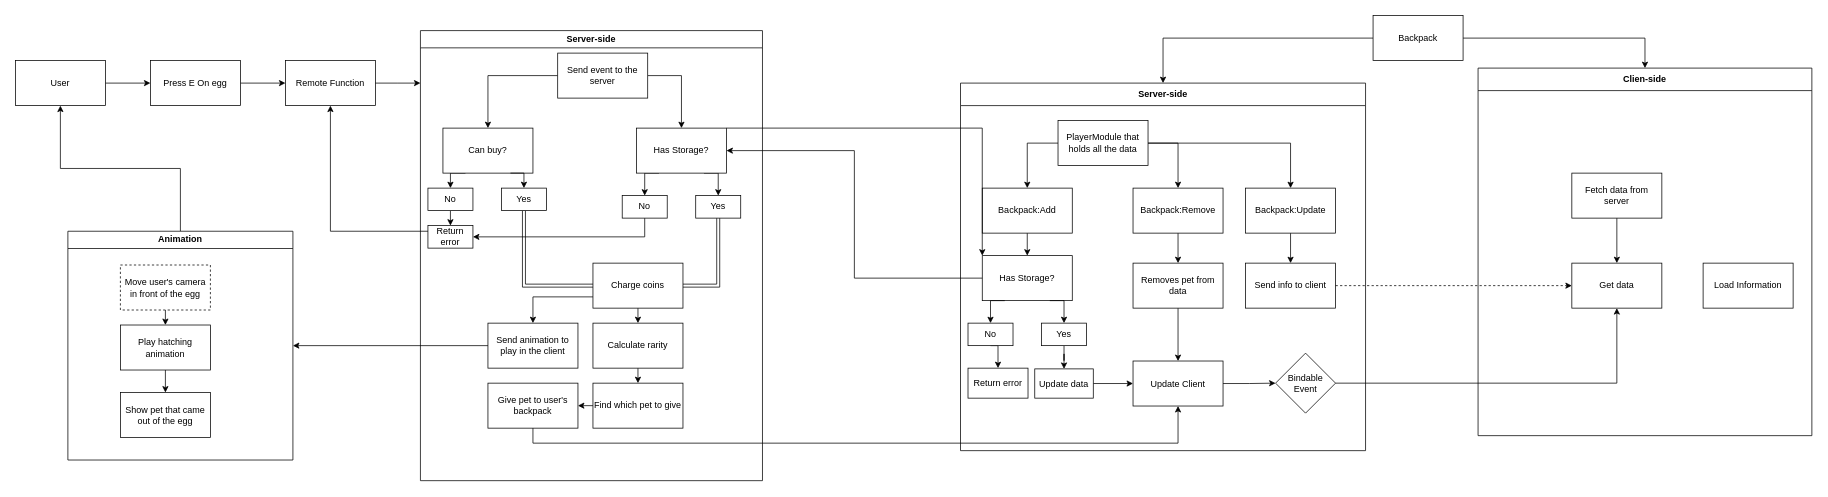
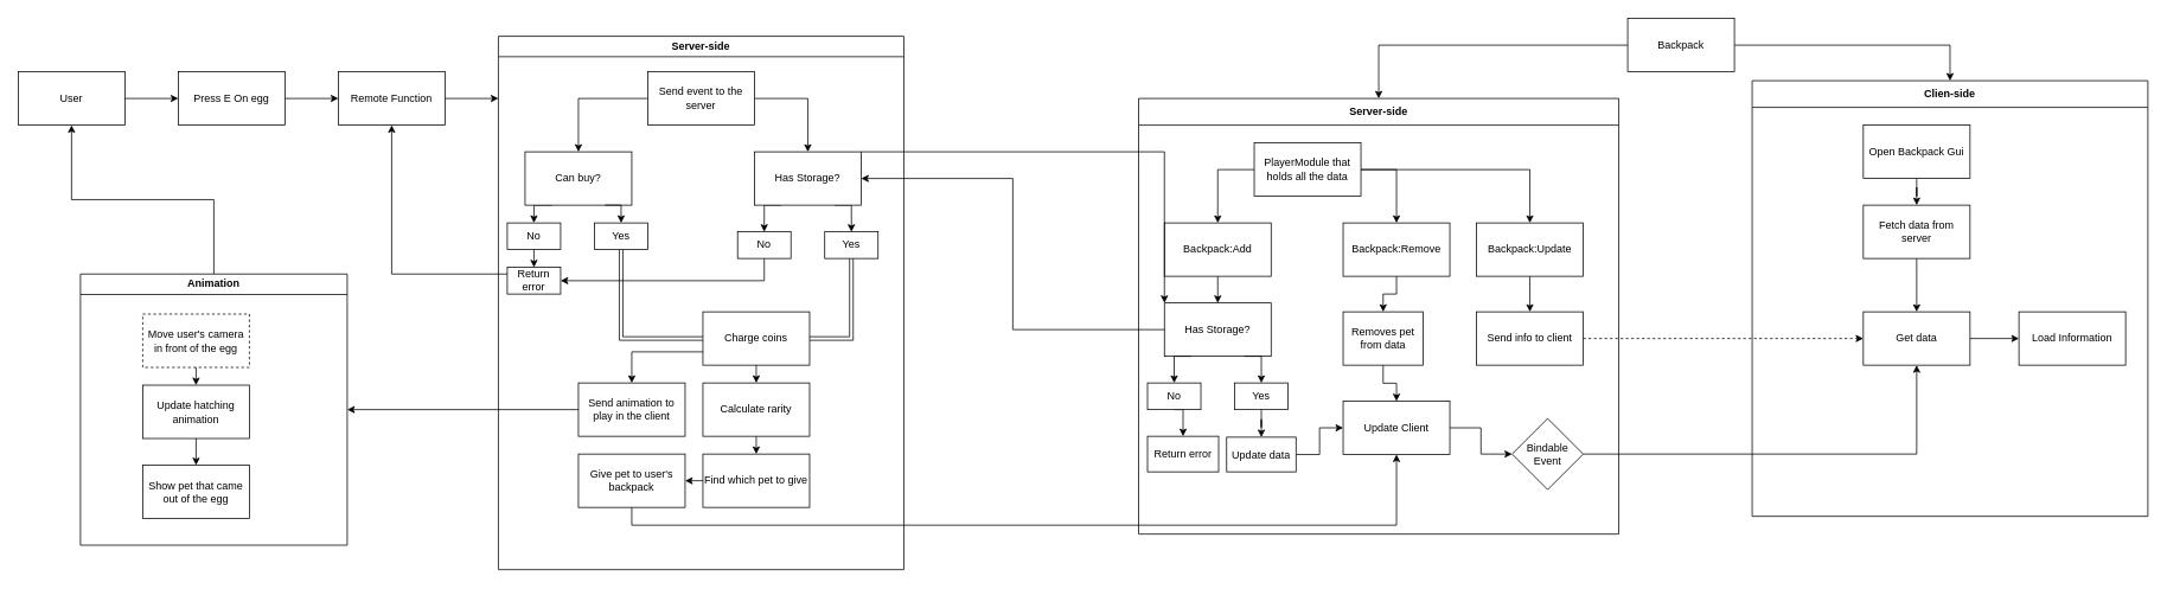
  <mxCell id="0" />
  <mxCell id="1" parent="0" />
  <mxCell id="2" style="edgeStyle=orthogonalEdgeStyle;rounded=0;orthogonalLoop=1;jettySize=auto;html=1;exitX=1;exitY=0.5;exitDx=0;exitDy=0;" parent="1" source="3" target="5" edge="1"><mxGeometry relative="1" as="geometry" /></mxCell>
  <mxCell id="3" value="User" style="rounded=0;whiteSpace=wrap;html=1;" parent="1" vertex="1"><mxGeometry x="20" y="80" width="120" height="60" as="geometry" /></mxCell>
  <mxCell id="4" style="edgeStyle=orthogonalEdgeStyle;rounded=0;orthogonalLoop=1;jettySize=auto;html=1;exitX=1;exitY=0.5;exitDx=0;exitDy=0;entryX=0;entryY=0.5;entryDx=0;entryDy=0;" parent="1" source="5" target="43" edge="1"><mxGeometry relative="1" as="geometry"><mxPoint x="400" y="110" as="targetPoint" /></mxGeometry></mxCell>
  <mxCell id="5" value="Press E On egg" style="rounded=0;whiteSpace=wrap;html=1;" parent="1" vertex="1"><mxGeometry x="200" y="80" width="120" height="60" as="geometry" /></mxCell>
  <mxCell id="6" value="Server-side" style="swimlane;whiteSpace=wrap;html=1;" parent="1" vertex="1"><mxGeometry x="560" y="40" width="456" height="600" as="geometry" /></mxCell>
  <mxCell id="7" style="edgeStyle=orthogonalEdgeStyle;rounded=0;orthogonalLoop=1;jettySize=auto;html=1;exitX=0;exitY=0.5;exitDx=0;exitDy=0;entryX=0.5;entryY=0;entryDx=0;entryDy=0;" parent="6" source="9" target="11" edge="1"><mxGeometry relative="1" as="geometry" /></mxCell>
  <mxCell id="8" style="edgeStyle=orthogonalEdgeStyle;rounded=0;orthogonalLoop=1;jettySize=auto;html=1;exitX=1;exitY=0.5;exitDx=0;exitDy=0;entryX=0.5;entryY=0;entryDx=0;entryDy=0;" parent="6" source="9" target="18" edge="1"><mxGeometry relative="1" as="geometry" /></mxCell>
- <mxCell id="9" value="Send event to the server" style="rounded=0;whiteSpace=wrap;html=1;" parent="6" vertex="1"><mxGeometry x="183" y="30" width="120" height="60" as="geometry" /></mxCell>
+ <mxCell id="9" value="Send event to the server" style="rounded=0;whiteSpace=wrap;html=1;" parent="6" vertex="1"><mxGeometry x="168" y="40" width="120" height="60" as="geometry" /></mxCell>
  <mxCell id="10" style="edgeStyle=orthogonalEdgeStyle;rounded=0;orthogonalLoop=1;jettySize=auto;html=1;exitX=0.25;exitY=1;exitDx=0;exitDy=0;entryX=0.5;entryY=0;entryDx=0;entryDy=0;" parent="6" source="11" target="13" edge="1"><mxGeometry relative="1" as="geometry" /></mxCell>
  <mxCell id="11" value="Can buy?" style="rounded=0;whiteSpace=wrap;html=1;" parent="6" vertex="1"><mxGeometry x="30" y="130" width="120" height="60" as="geometry" /></mxCell>
  <mxCell id="12" style="edgeStyle=orthogonalEdgeStyle;rounded=0;orthogonalLoop=1;jettySize=auto;html=1;exitX=0.5;exitY=1;exitDx=0;exitDy=0;entryX=0.5;entryY=0;entryDx=0;entryDy=0;" parent="6" source="13" target="15" edge="1"><mxGeometry relative="1" as="geometry" /></mxCell>
  <mxCell id="13" value="No" style="rounded=0;whiteSpace=wrap;html=1;" parent="6" vertex="1"><mxGeometry x="10" y="210" width="60" height="30" as="geometry" /></mxCell>
  <mxCell id="14" style="edgeStyle=orthogonalEdgeStyle;rounded=0;orthogonalLoop=1;jettySize=auto;html=1;exitX=0.75;exitY=1;exitDx=0;exitDy=0;entryX=0.5;entryY=0;entryDx=0;entryDy=0;" parent="6" source="11" target="24" edge="1"><mxGeometry relative="1" as="geometry"><mxPoint x="132" y="207" as="targetPoint" /></mxGeometry></mxCell>
  <mxCell id="15" value="Return error" style="rounded=0;whiteSpace=wrap;html=1;" parent="6" vertex="1"><mxGeometry x="10" y="260" width="60" height="30" as="geometry" /></mxCell>
  <mxCell id="16" style="edgeStyle=orthogonalEdgeStyle;rounded=0;orthogonalLoop=1;jettySize=auto;html=1;exitX=0.25;exitY=1;exitDx=0;exitDy=0;entryX=0.5;entryY=0;entryDx=0;entryDy=0;" parent="6" source="18" target="20" edge="1"><mxGeometry relative="1" as="geometry" /></mxCell>
  <mxCell id="17" style="edgeStyle=orthogonalEdgeStyle;rounded=0;orthogonalLoop=1;jettySize=auto;html=1;exitX=0.75;exitY=1;exitDx=0;exitDy=0;entryX=0.5;entryY=0;entryDx=0;entryDy=0;" parent="6" source="18" target="22" edge="1"><mxGeometry relative="1" as="geometry" /></mxCell>
  <mxCell id="18" value="Has Storage?" style="rounded=0;whiteSpace=wrap;html=1;" parent="6" vertex="1"><mxGeometry x="288" y="130" width="120" height="60" as="geometry" /></mxCell>
  <mxCell id="19" style="edgeStyle=orthogonalEdgeStyle;rounded=0;orthogonalLoop=1;jettySize=auto;html=1;entryX=1;entryY=0.5;entryDx=0;entryDy=0;exitX=0.5;exitY=1;exitDx=0;exitDy=0;" parent="6" source="20" target="15" edge="1"><mxGeometry relative="1" as="geometry"><mxPoint x="270" y="260" as="sourcePoint" /></mxGeometry></mxCell>
  <mxCell id="20" value="No" style="rounded=0;whiteSpace=wrap;html=1;" parent="6" vertex="1"><mxGeometry x="269" y="220" width="60" height="30" as="geometry" /></mxCell>
  <mxCell id="21" style="edgeStyle=orthogonalEdgeStyle;rounded=0;orthogonalLoop=1;jettySize=auto;html=1;exitX=0.5;exitY=1;exitDx=0;exitDy=0;entryX=1;entryY=0.5;entryDx=0;entryDy=0;shape=link;" parent="6" source="22" target="31" edge="1"><mxGeometry relative="1" as="geometry" /></mxCell>
  <mxCell id="22" value="Yes" style="rounded=0;whiteSpace=wrap;html=1;" parent="6" vertex="1"><mxGeometry x="367" y="220" width="60" height="30" as="geometry" /></mxCell>
  <mxCell id="23" style="edgeStyle=orthogonalEdgeStyle;rounded=0;orthogonalLoop=1;jettySize=auto;html=1;exitX=0.5;exitY=1;exitDx=0;exitDy=0;entryX=0;entryY=0.5;entryDx=0;entryDy=0;shape=link;" parent="6" source="24" target="31" edge="1"><mxGeometry relative="1" as="geometry" /></mxCell>
  <mxCell id="24" value="Yes" style="rounded=0;whiteSpace=wrap;html=1;" parent="6" vertex="1"><mxGeometry x="108" y="210" width="60" height="30" as="geometry" /></mxCell>
  <mxCell id="25" style="edgeStyle=orthogonalEdgeStyle;rounded=0;orthogonalLoop=1;jettySize=auto;html=1;exitX=0.5;exitY=1;exitDx=0;exitDy=0;entryX=0.5;entryY=0;entryDx=0;entryDy=0;" parent="6" source="26" target="28" edge="1"><mxGeometry relative="1" as="geometry" /></mxCell>
  <mxCell id="26" value="Calculate rarity" style="rounded=0;whiteSpace=wrap;html=1;" parent="6" vertex="1"><mxGeometry x="230" y="390" width="120" height="60" as="geometry" /></mxCell>
  <mxCell id="27" style="edgeStyle=orthogonalEdgeStyle;rounded=0;orthogonalLoop=1;jettySize=auto;html=1;exitX=0;exitY=0.5;exitDx=0;exitDy=0;entryX=1;entryY=0.5;entryDx=0;entryDy=0;" parent="6" source="28" target="33" edge="1"><mxGeometry relative="1" as="geometry" /></mxCell>
  <mxCell id="28" value="Find which pet to give" style="rounded=0;whiteSpace=wrap;html=1;" parent="6" vertex="1"><mxGeometry x="230" y="470" width="120" height="60" as="geometry" /></mxCell>
  <mxCell id="29" style="edgeStyle=orthogonalEdgeStyle;rounded=0;orthogonalLoop=1;jettySize=auto;html=1;exitX=0.5;exitY=1;exitDx=0;exitDy=0;entryX=0.5;entryY=0;entryDx=0;entryDy=0;" parent="6" source="31" target="26" edge="1"><mxGeometry relative="1" as="geometry" /></mxCell>
  <mxCell id="30" style="edgeStyle=orthogonalEdgeStyle;rounded=0;orthogonalLoop=1;jettySize=auto;html=1;exitX=0;exitY=0.75;exitDx=0;exitDy=0;entryX=0.5;entryY=0;entryDx=0;entryDy=0;" parent="6" source="31" target="32" edge="1"><mxGeometry relative="1" as="geometry" /></mxCell>
  <mxCell id="31" value="Charge coins" style="rounded=0;whiteSpace=wrap;html=1;" parent="6" vertex="1"><mxGeometry x="230" y="310" width="120" height="60" as="geometry" /></mxCell>
  <mxCell id="32" value="Send animation to play in the client" style="rounded=0;whiteSpace=wrap;html=1;" parent="6" vertex="1"><mxGeometry x="90" y="390" width="120" height="60" as="geometry" /></mxCell>
  <mxCell id="33" value="Give pet to user's backpack" style="rounded=0;whiteSpace=wrap;html=1;" parent="6" vertex="1"><mxGeometry x="90" y="470" width="120" height="60" as="geometry" /></mxCell>
  <mxCell id="34" style="edgeStyle=orthogonalEdgeStyle;rounded=0;orthogonalLoop=1;jettySize=auto;html=1;exitX=0;exitY=0.25;exitDx=0;exitDy=0;entryX=0.5;entryY=1;entryDx=0;entryDy=0;" parent="1" source="15" target="43" edge="1"><mxGeometry relative="1" as="geometry" /></mxCell>
  <mxCell id="35" style="edgeStyle=orthogonalEdgeStyle;rounded=0;orthogonalLoop=1;jettySize=auto;html=1;exitX=0;exitY=0.5;exitDx=0;exitDy=0;entryX=1;entryY=0.5;entryDx=0;entryDy=0;" parent="1" source="32" target="37" edge="1"><mxGeometry relative="1" as="geometry"><mxPoint x="50" y="360" as="targetPoint" /></mxGeometry></mxCell>
  <mxCell id="36" style="edgeStyle=orthogonalEdgeStyle;rounded=0;orthogonalLoop=1;jettySize=auto;html=1;exitX=0.5;exitY=0;exitDx=0;exitDy=0;entryX=0.5;entryY=1;entryDx=0;entryDy=0;" parent="1" source="37" target="3" edge="1"><mxGeometry relative="1" as="geometry" /></mxCell>
  <mxCell id="37" value="Animation" style="swimlane;whiteSpace=wrap;html=1;" parent="1" vertex="1"><mxGeometry x="90" y="307.5" width="300" height="305" as="geometry" /></mxCell>
  <mxCell id="38" style="edgeStyle=orthogonalEdgeStyle;rounded=0;orthogonalLoop=1;jettySize=auto;html=1;exitX=0.5;exitY=1;exitDx=0;exitDy=0;entryX=0.5;entryY=0;entryDx=0;entryDy=0;" parent="37" source="39" target="41" edge="1"><mxGeometry relative="1" as="geometry" /></mxCell>
  <mxCell id="39" value="Move user's camera in front of the egg" style="rounded=0;whiteSpace=wrap;html=1;dashed=1;" parent="37" vertex="1"><mxGeometry x="70" y="45" width="120" height="60" as="geometry" /></mxCell>
  <mxCell id="40" style="edgeStyle=orthogonalEdgeStyle;rounded=0;orthogonalLoop=1;jettySize=auto;html=1;exitX=0.5;exitY=1;exitDx=0;exitDy=0;entryX=0.5;entryY=0;entryDx=0;entryDy=0;" parent="37" source="41" target="42" edge="1"><mxGeometry relative="1" as="geometry" /></mxCell>
- <mxCell id="41" value="Play hatching animation" style="rounded=0;whiteSpace=wrap;html=1;" parent="37" vertex="1"><mxGeometry x="70" y="125" width="120" height="60" as="geometry" /></mxCell>
+ <mxCell id="41" value="Update hatching animation" style="rounded=0;whiteSpace=wrap;html=1;" parent="37" vertex="1"><mxGeometry x="70" y="125" width="120" height="60" as="geometry" /></mxCell>
  <mxCell id="42" value="Show pet that came out of the egg" style="rounded=0;whiteSpace=wrap;html=1;" parent="37" vertex="1"><mxGeometry x="70" y="215" width="120" height="60" as="geometry" /></mxCell>
  <mxCell id="43" value="Remote Function" style="rounded=0;whiteSpace=wrap;html=1;" parent="1" vertex="1"><mxGeometry x="380" y="80" width="120" height="60" as="geometry" /></mxCell>
  <mxCell id="44" style="edgeStyle=orthogonalEdgeStyle;rounded=0;orthogonalLoop=1;jettySize=auto;html=1;exitX=1;exitY=0.5;exitDx=0;exitDy=0;" parent="1" source="43" edge="1"><mxGeometry relative="1" as="geometry"><mxPoint x="560" y="110" as="targetPoint" /></mxGeometry></mxCell>
  <mxCell id="45" style="edgeStyle=orthogonalEdgeStyle;rounded=0;orthogonalLoop=1;jettySize=auto;html=1;exitX=0;exitY=0.5;exitDx=0;exitDy=0;entryX=0.5;entryY=0;entryDx=0;entryDy=0;" parent="1" source="47" target="48" edge="1"><mxGeometry relative="1" as="geometry" /></mxCell>
  <mxCell id="46" style="edgeStyle=orthogonalEdgeStyle;rounded=0;orthogonalLoop=1;jettySize=auto;html=1;exitX=1;exitY=0.5;exitDx=0;exitDy=0;entryX=0.5;entryY=0;entryDx=0;entryDy=0;" parent="1" source="47" target="75" edge="1"><mxGeometry relative="1" as="geometry" /></mxCell>
  <mxCell id="47" value="Backpack" style="rounded=0;whiteSpace=wrap;html=1;" parent="1" vertex="1"><mxGeometry x="1830" y="20" width="120" height="60" as="geometry" /></mxCell>
  <mxCell id="48" value="Server-side" style="swimlane;whiteSpace=wrap;html=1;startSize=30;" parent="1" vertex="1"><mxGeometry x="1280" y="110" width="540" height="490" as="geometry" /></mxCell>
  <mxCell id="49" style="edgeStyle=orthogonalEdgeStyle;rounded=0;orthogonalLoop=1;jettySize=auto;html=1;exitX=0;exitY=0.5;exitDx=0;exitDy=0;entryX=0.5;entryY=0;entryDx=0;entryDy=0;" parent="48" source="52" target="54" edge="1"><mxGeometry relative="1" as="geometry" /></mxCell>
  <mxCell id="50" style="edgeStyle=orthogonalEdgeStyle;rounded=0;orthogonalLoop=1;jettySize=auto;html=1;exitX=1;exitY=0.5;exitDx=0;exitDy=0;entryX=0.5;entryY=0;entryDx=0;entryDy=0;" parent="48" source="52" target="56" edge="1"><mxGeometry relative="1" as="geometry" /></mxCell>
  <mxCell id="51" style="edgeStyle=orthogonalEdgeStyle;rounded=0;orthogonalLoop=1;jettySize=auto;html=1;exitX=1;exitY=0.5;exitDx=0;exitDy=0;" parent="48" source="52" target="72" edge="1"><mxGeometry relative="1" as="geometry"><mxPoint x="440" y="79.895" as="targetPoint" /></mxGeometry></mxCell>
  <mxCell id="52" value="PlayerModule that holds all the data" style="rounded=0;whiteSpace=wrap;html=1;" parent="48" vertex="1"><mxGeometry x="130" y="50" width="120" height="60" as="geometry" /></mxCell>
  <mxCell id="53" style="edgeStyle=orthogonalEdgeStyle;rounded=0;orthogonalLoop=1;jettySize=auto;html=1;exitX=0.5;exitY=1;exitDx=0;exitDy=0;entryX=0.5;entryY=0;entryDx=0;entryDy=0;" parent="48" source="54" target="57" edge="1"><mxGeometry relative="1" as="geometry" /></mxCell>
  <mxCell id="54" value="Backpack:Add" style="whiteSpace=wrap;html=1;rounded=0;" parent="48" vertex="1"><mxGeometry x="29" y="140" width="120" height="60" as="geometry" /></mxCell>
  <mxCell id="55" value="" style="edgeStyle=orthogonalEdgeStyle;rounded=0;orthogonalLoop=1;jettySize=auto;html=1;" parent="48" source="56" target="68" edge="1"><mxGeometry relative="1" as="geometry" /></mxCell>
  <mxCell id="56" value="Backpack:Remove" style="whiteSpace=wrap;html=1;rounded=0;" parent="48" vertex="1"><mxGeometry x="230" y="140" width="120" height="60" as="geometry" /></mxCell>
  <mxCell id="57" value="Has Storage?" style="rounded=0;whiteSpace=wrap;html=1;" parent="48" vertex="1"><mxGeometry x="29" y="230" width="120" height="60" as="geometry" /></mxCell>
  <mxCell id="58" style="edgeStyle=orthogonalEdgeStyle;rounded=0;orthogonalLoop=1;jettySize=auto;html=1;exitX=0.5;exitY=1;exitDx=0;exitDy=0;entryX=0.5;entryY=0;entryDx=0;entryDy=0;" parent="48" source="59" target="64" edge="1"><mxGeometry relative="1" as="geometry"><mxPoint x="40" y="380" as="targetPoint" /></mxGeometry></mxCell>
  <mxCell id="59" value="No" style="rounded=0;whiteSpace=wrap;html=1;" parent="48" vertex="1"><mxGeometry x="10" y="320" width="60" height="30" as="geometry" /></mxCell>
  <mxCell id="60" value="" style="edgeStyle=orthogonalEdgeStyle;rounded=0;orthogonalLoop=1;jettySize=auto;html=1;" parent="48" source="61" target="66" edge="1"><mxGeometry relative="1" as="geometry" /></mxCell>
  <mxCell id="61" value="Yes" style="rounded=0;whiteSpace=wrap;html=1;" parent="48" vertex="1"><mxGeometry x="108" y="320" width="60" height="30" as="geometry" /></mxCell>
  <mxCell id="62" style="edgeStyle=orthogonalEdgeStyle;rounded=0;orthogonalLoop=1;jettySize=auto;html=1;exitX=0.75;exitY=1;exitDx=0;exitDy=0;entryX=0.5;entryY=0;entryDx=0;entryDy=0;" parent="48" source="57" target="61" edge="1"><mxGeometry relative="1" as="geometry" /></mxCell>
  <mxCell id="63" style="edgeStyle=orthogonalEdgeStyle;rounded=0;orthogonalLoop=1;jettySize=auto;html=1;exitX=0.25;exitY=1;exitDx=0;exitDy=0;entryX=0.5;entryY=0;entryDx=0;entryDy=0;" parent="48" source="57" target="59" edge="1"><mxGeometry relative="1" as="geometry" /></mxCell>
  <mxCell id="64" value="Return error" style="rounded=0;whiteSpace=wrap;html=1;" parent="48" vertex="1"><mxGeometry x="10" y="380" width="80" height="40" as="geometry" /></mxCell>
  <mxCell id="65" style="edgeStyle=orthogonalEdgeStyle;rounded=0;orthogonalLoop=1;jettySize=auto;html=1;exitX=1;exitY=0.5;exitDx=0;exitDy=0;entryX=0;entryY=0.5;entryDx=0;entryDy=0;" parent="48" source="66" target="70" edge="1"><mxGeometry relative="1" as="geometry" /></mxCell>
  <mxCell id="66" value="Update data" style="rounded=0;whiteSpace=wrap;html=1;" parent="48" vertex="1"><mxGeometry x="99" y="381" width="78" height="39" as="geometry" /></mxCell>
  <mxCell id="67" value="" style="edgeStyle=orthogonalEdgeStyle;rounded=0;orthogonalLoop=1;jettySize=auto;html=1;" parent="48" source="68" target="70" edge="1"><mxGeometry relative="1" as="geometry" /></mxCell>
- <mxCell id="68" value="Removes pet from data" style="whiteSpace=wrap;html=1;rounded=0;" parent="48" vertex="1"><mxGeometry x="230" y="240" width="120" height="60" as="geometry" /></mxCell>
+ <mxCell id="68" value="Removes pet from data" style="whiteSpace=wrap;html=1;rounded=0;" parent="48" vertex="1"><mxGeometry x="230" y="240" width="90" height="60" as="geometry" /></mxCell>
  <mxCell id="69" value="" style="edgeStyle=orthogonalEdgeStyle;rounded=0;orthogonalLoop=1;jettySize=auto;html=1;" parent="48" source="70" target="74" edge="1"><mxGeometry relative="1" as="geometry" /></mxCell>
- <mxCell id="70" value="Update Client" style="rounded=0;whiteSpace=wrap;html=1;" parent="48" vertex="1"><mxGeometry x="230" y="370.5" width="120" height="60" as="geometry" /></mxCell>
+ <mxCell id="70" value="Update Client" style="rounded=0;whiteSpace=wrap;html=1;" parent="48" vertex="1"><mxGeometry x="230" y="340.5" width="120" height="60" as="geometry" /></mxCell>
  <mxCell id="71" value="" style="edgeStyle=orthogonalEdgeStyle;rounded=0;orthogonalLoop=1;jettySize=auto;html=1;" parent="48" source="72" target="73" edge="1"><mxGeometry relative="1" as="geometry" /></mxCell>
  <mxCell id="72" value="Backpack:Update" style="whiteSpace=wrap;html=1;rounded=0;" parent="48" vertex="1"><mxGeometry x="380" y="140" width="120" height="60" as="geometry" /></mxCell>
  <mxCell id="73" value="Send info to client" style="whiteSpace=wrap;html=1;rounded=0;" parent="48" vertex="1"><mxGeometry x="380" y="240" width="120" height="60" as="geometry" /></mxCell>
  <mxCell id="74" value="Bindable Event" style="rhombus;whiteSpace=wrap;html=1;rounded=0;" parent="48" vertex="1"><mxGeometry x="420" y="360" width="80" height="80" as="geometry" /></mxCell>
  <mxCell id="75" value="Clien-side" style="swimlane;whiteSpace=wrap;html=1;startSize=30;" parent="1" vertex="1"><mxGeometry x="1970" y="90" width="445" height="490" as="geometry" /></mxCell>
+ <mxCell id="76" value="" style="edgeStyle=orthogonalEdgeStyle;rounded=0;orthogonalLoop=1;jettySize=auto;html=1;" parent="75" source="77" target="79" edge="1"><mxGeometry relative="1" as="geometry" /></mxCell>
+ <mxCell id="77" value="Open Backpack Gui" style="rounded=0;whiteSpace=wrap;html=1;" parent="75" vertex="1"><mxGeometry x="125" y="50" width="120" height="60" as="geometry" /></mxCell>
  <mxCell id="78" style="edgeStyle=orthogonalEdgeStyle;rounded=0;orthogonalLoop=1;jettySize=auto;html=1;exitX=0.5;exitY=1;exitDx=0;exitDy=0;entryX=0.5;entryY=0;entryDx=0;entryDy=0;" parent="75" source="79" target="81" edge="1"><mxGeometry relative="1" as="geometry" /></mxCell>
  <mxCell id="79" value="Fetch data from server" style="rounded=0;whiteSpace=wrap;html=1;" parent="75" vertex="1"><mxGeometry x="125" y="140" width="120" height="60" as="geometry" /></mxCell>
+ <mxCell id="80" value="" style="edgeStyle=orthogonalEdgeStyle;rounded=0;orthogonalLoop=1;jettySize=auto;html=1;" parent="75" source="81" target="82" edge="1"><mxGeometry relative="1" as="geometry" /></mxCell>
  <mxCell id="81" value="Get data" style="whiteSpace=wrap;html=1;rounded=0;" parent="75" vertex="1"><mxGeometry x="125" y="260" width="120" height="60" as="geometry" /></mxCell>
  <mxCell id="82" value="Load Information" style="whiteSpace=wrap;html=1;rounded=0;" parent="75" vertex="1"><mxGeometry x="300" y="260" width="120" height="60" as="geometry" /></mxCell>
  <mxCell id="83" style="edgeStyle=orthogonalEdgeStyle;rounded=0;orthogonalLoop=1;jettySize=auto;html=1;exitX=0.5;exitY=1;exitDx=0;exitDy=0;entryX=0.5;entryY=1;entryDx=0;entryDy=0;" parent="1" source="33" target="70" edge="1"><mxGeometry relative="1" as="geometry" /></mxCell>
  <mxCell id="84" style="edgeStyle=orthogonalEdgeStyle;rounded=0;orthogonalLoop=1;jettySize=auto;html=1;exitX=1;exitY=0.5;exitDx=0;exitDy=0;entryX=0;entryY=0.5;entryDx=0;entryDy=0;dashed=1;" parent="1" source="73" target="81" edge="1"><mxGeometry relative="1" as="geometry"><mxPoint x="2060" y="380.421" as="targetPoint" /></mxGeometry></mxCell>
  <mxCell id="85" style="edgeStyle=orthogonalEdgeStyle;rounded=0;orthogonalLoop=1;jettySize=auto;html=1;exitX=1;exitY=0.5;exitDx=0;exitDy=0;entryX=0.5;entryY=1;entryDx=0;entryDy=0;" parent="1" source="74" target="81" edge="1"><mxGeometry relative="1" as="geometry" /></mxCell>
  <mxCell id="86" style="edgeStyle=orthogonalEdgeStyle;rounded=0;orthogonalLoop=1;jettySize=auto;html=1;exitX=1;exitY=0;exitDx=0;exitDy=0;entryX=0;entryY=0;entryDx=0;entryDy=0;" edge="1" parent="1" source="18" target="57"><mxGeometry relative="1" as="geometry"><Array as="points"><mxPoint x="1309" y="170" /></Array></mxGeometry></mxCell>
  <mxCell id="87" style="edgeStyle=orthogonalEdgeStyle;rounded=0;orthogonalLoop=1;jettySize=auto;html=1;exitX=0;exitY=0.5;exitDx=0;exitDy=0;entryX=1;entryY=0.5;entryDx=0;entryDy=0;" edge="1" parent="1" source="57" target="18"><mxGeometry relative="1" as="geometry" /></mxCell>
